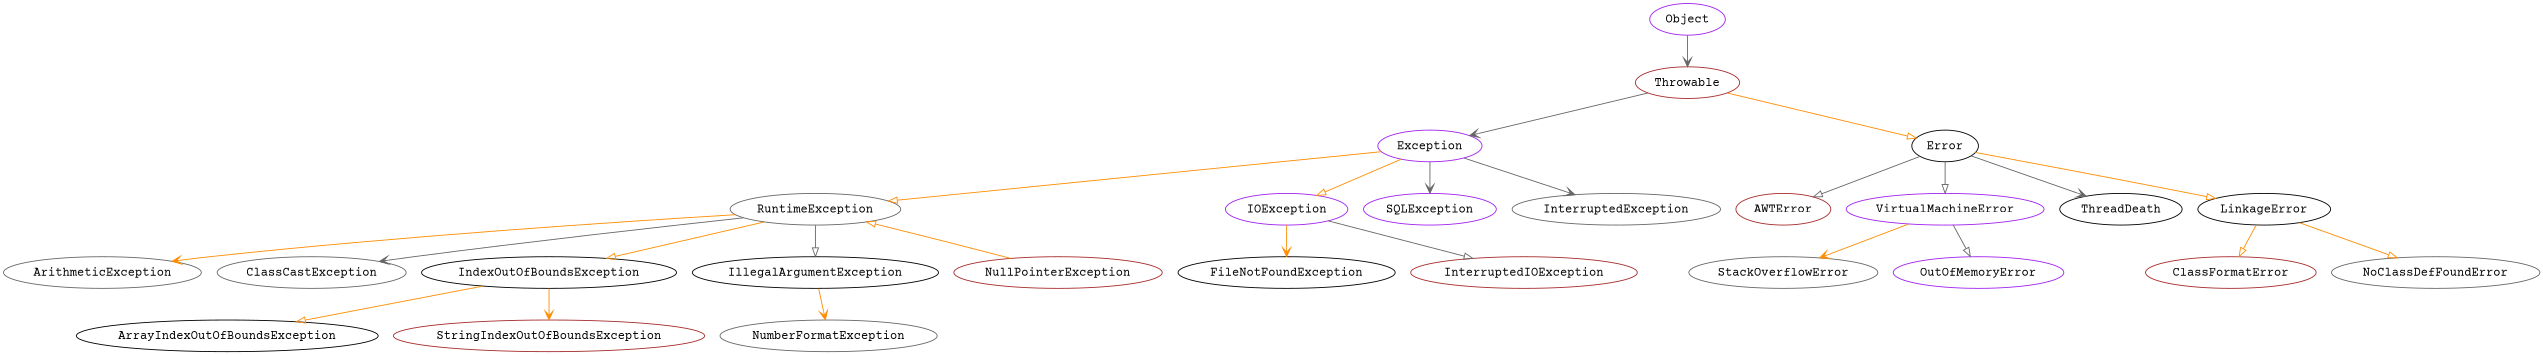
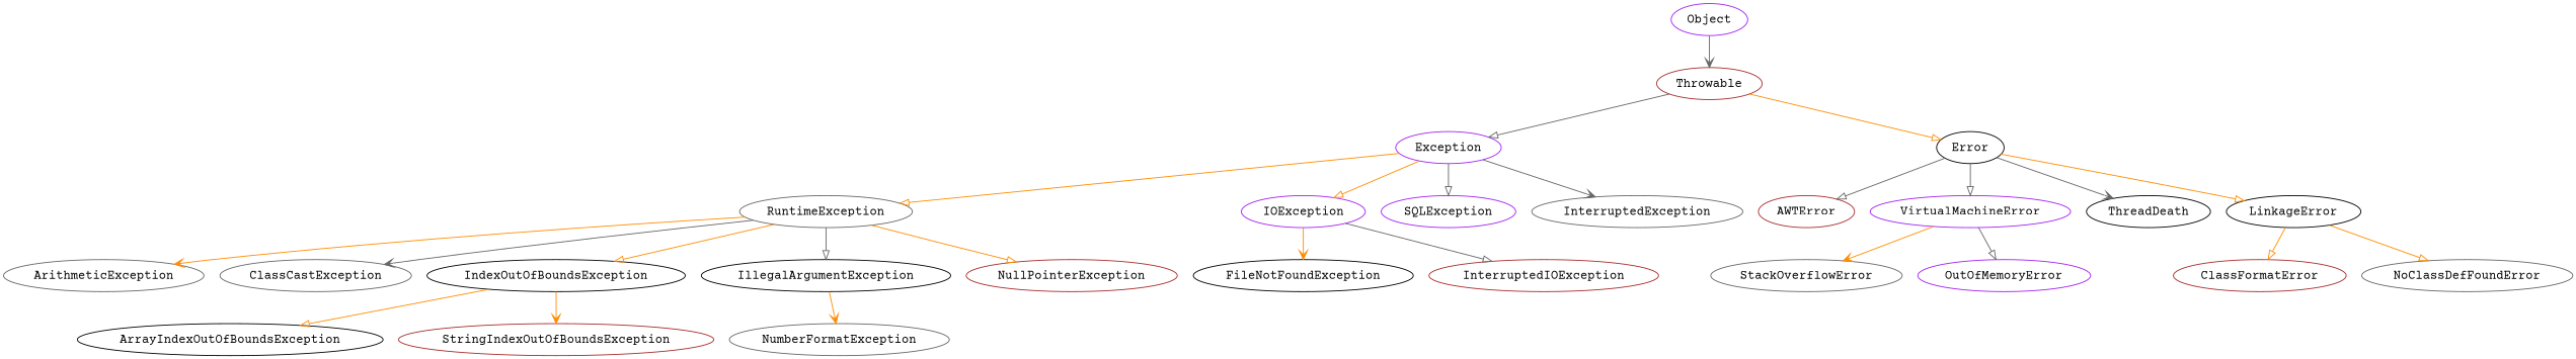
  digraph {
    fontname="Courier Prime"
    node [color=black fontname="Courier Prime"]
    edge [arrowhead=onormal color=darkorange fontname="Courier Prime"]
    Throwable [color=brown]
    Object [color=purple]
    Exception [color=purple]
    Error
    RuntimeException [color=gray40]
    IOException [color=purple]
    SQLException [color=purple]
    InterruptedException [color=gray40]
    AWTError [color=brown]
    VirtualMachineError [color=purple]
    ThreadDeath
    LinkageError
    ArithmeticException [color=gray40]
    ClassCastException [color=gray40]
    IndexOutOfBoundsException
    IllegalArgumentException
    NullPointerException [color=brown]
    FileNotFoundException
    InterruptedIOException [color=brown]
    StackOverflowError [color=gray40]
    OutOfMemoryError [color=purple]
    ClassFormatError [color=brown]
    NoClassDefFoundError [color=gray40]
    ArrayIndexOutOfBoundsException
    StringIndexOutOfBoundsException [color=brown]
    NumberFormatException [color=gray40]
-   Throwable -> Exception [arrowhead=vee color=gray40]
+   Throwable -> Exception [color=gray40]
    Throwable -> Error
    Object -> Throwable [arrowhead=vee color=gray40]
    Exception -> RuntimeException
    Exception -> IOException
-   Exception -> SQLException [arrowhead=vee color=gray40]
+   Exception -> SQLException [color=gray40]
    Exception -> InterruptedException [arrowhead=vee color=gray40]
    Error -> AWTError [color=gray40]
    Error -> VirtualMachineError [color=gray40]
    Error -> ThreadDeath [arrowhead=vee color=gray40]
    Error -> LinkageError
    RuntimeException -> ArithmeticException [arrowhead=vee]
    RuntimeException -> ClassCastException [arrowhead=vee color=gray40]
    RuntimeException -> IndexOutOfBoundsException
    RuntimeException -> IllegalArgumentException [color=gray40]
-   NullPointerException -> RuntimeException
+   RuntimeException -> NullPointerException
    IOException -> FileNotFoundException [arrowhead=vee]
    IOException -> InterruptedIOException [color=gray40]
    VirtualMachineError -> StackOverflowError [arrowhead=vee]
    VirtualMachineError -> OutOfMemoryError [color=gray40]
    LinkageError -> ClassFormatError
    LinkageError -> NoClassDefFoundError
    IndexOutOfBoundsException -> ArrayIndexOutOfBoundsException
    IndexOutOfBoundsException -> StringIndexOutOfBoundsException [arrowhead=vee]
    IllegalArgumentException -> NumberFormatException [arrowhead=vee]
  }
